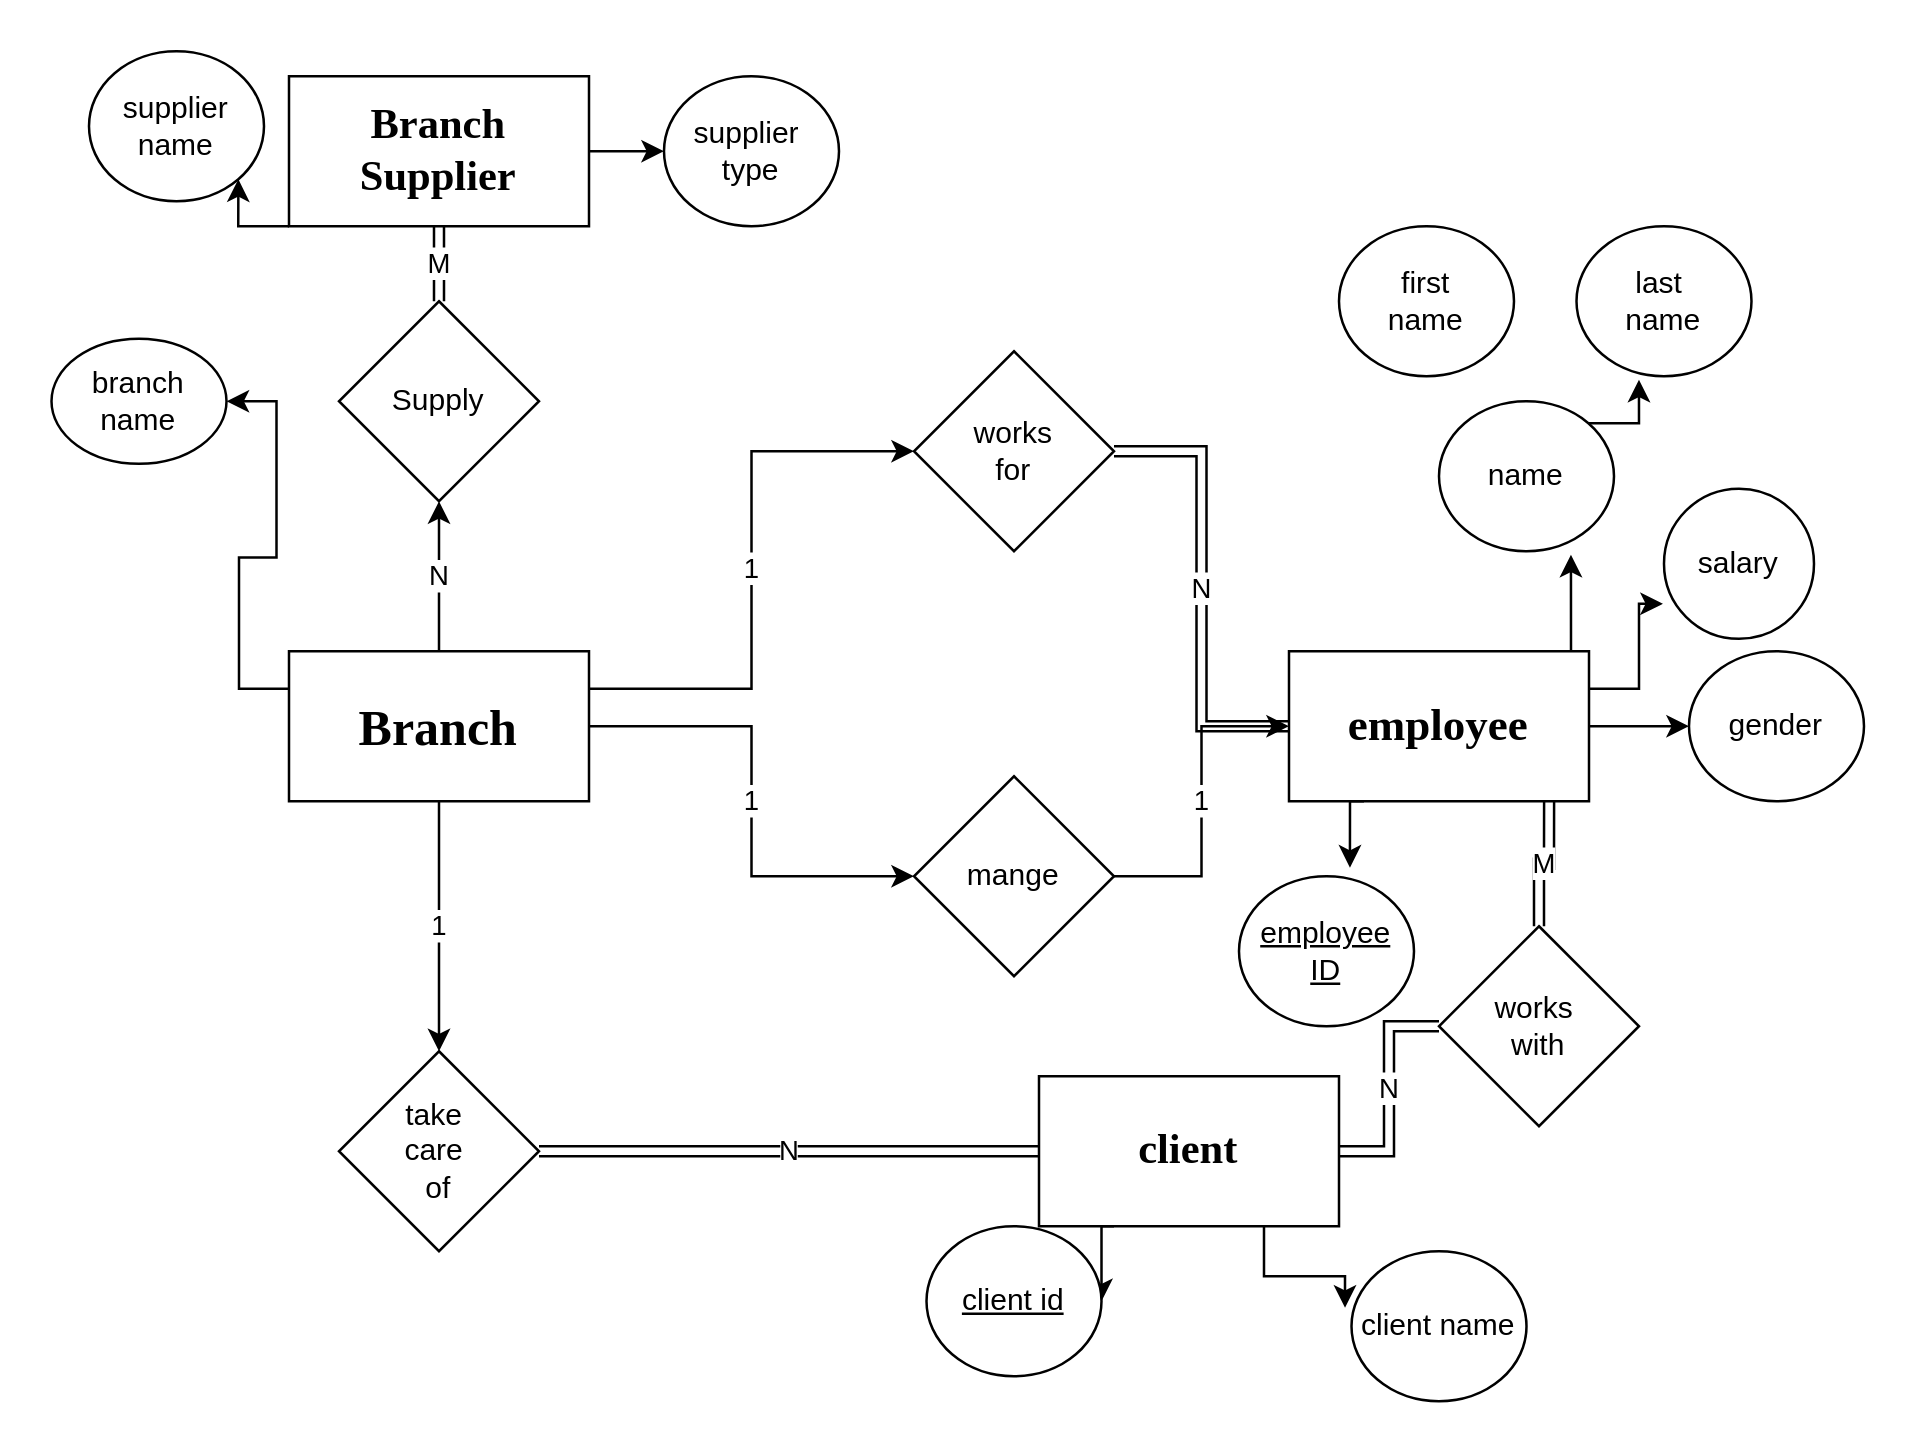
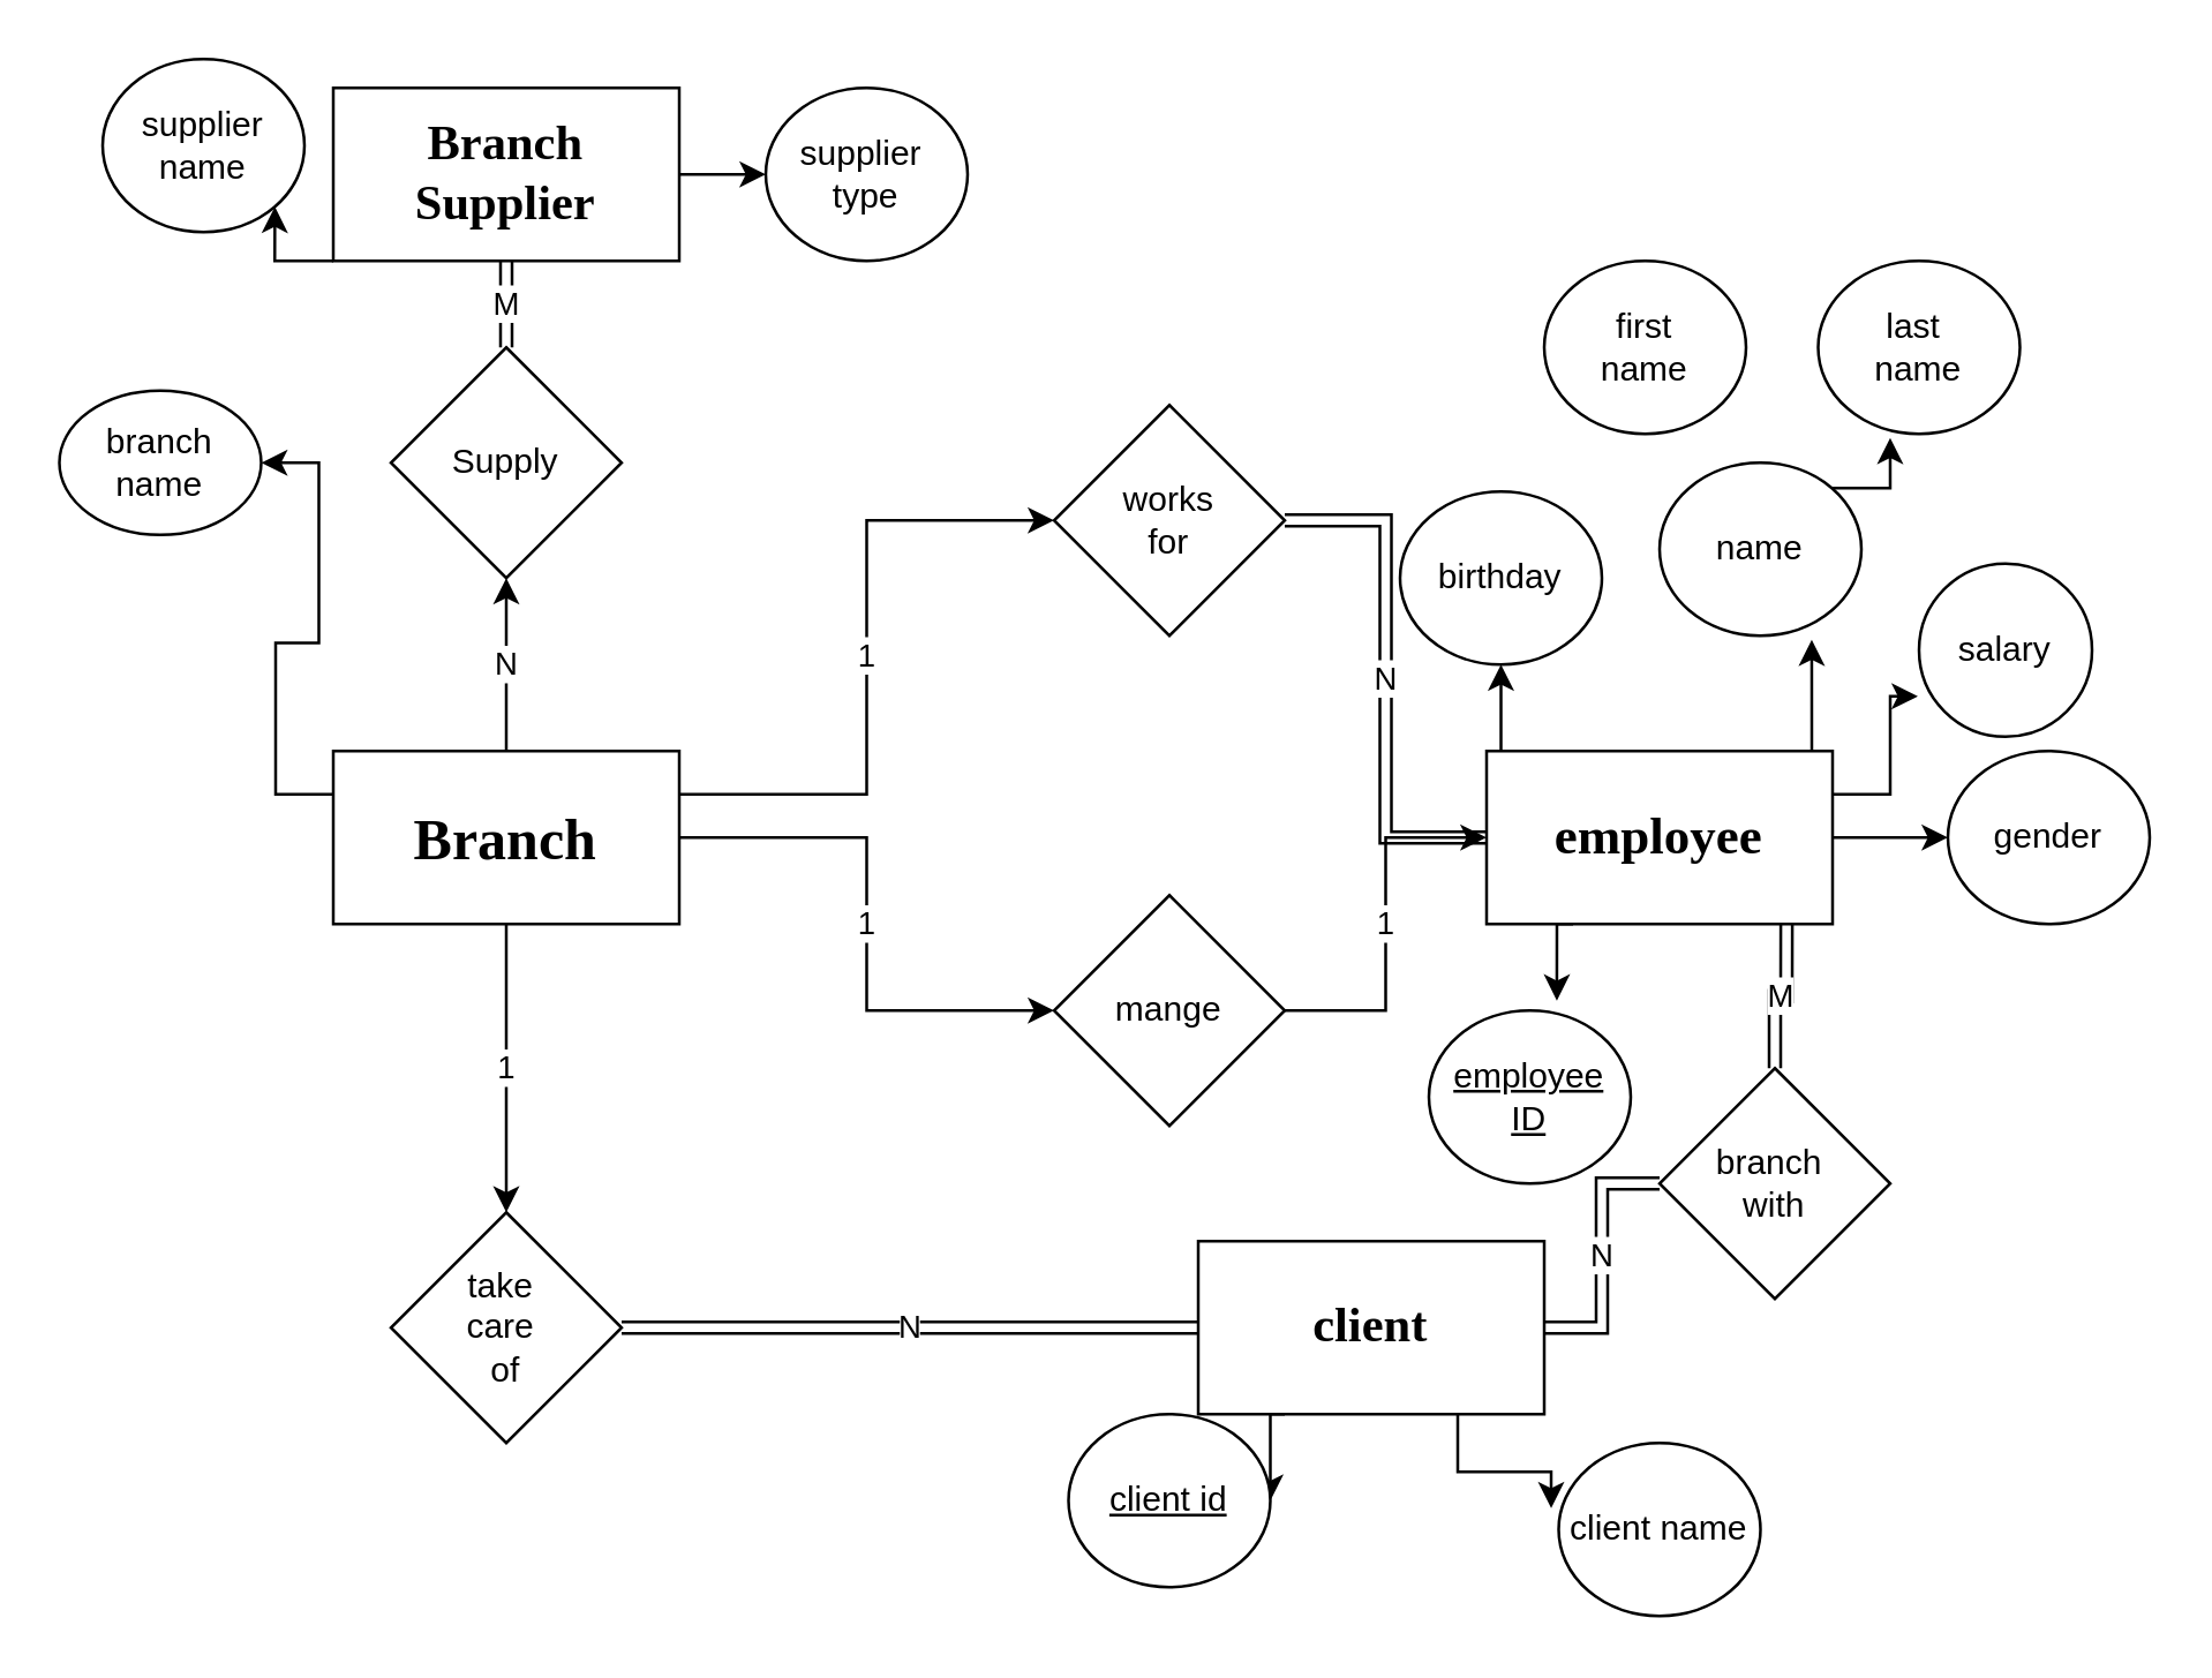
  <mxCell id="0" />
  <mxCell id="1" parent="0" />
  <mxCell id="2" value="N" style="edgeStyle=orthogonalEdgeStyle;rounded=0;orthogonalLoop=1;jettySize=auto;html=1;exitX=0.5;exitY=0;exitDx=0;exitDy=0;" edge="1" parent="1" source="7" target="9"><mxGeometry relative="1" as="geometry" /></mxCell>
  <mxCell id="3" style="edgeStyle=orthogonalEdgeStyle;rounded=0;orthogonalLoop=1;jettySize=auto;html=1;exitX=0;exitY=0.25;exitDx=0;exitDy=0;entryX=1;entryY=0.5;entryDx=0;entryDy=0;" edge="1" parent="1" source="7" target="13"><mxGeometry relative="1" as="geometry" /></mxCell>
  <mxCell id="4" value="1" style="edgeStyle=orthogonalEdgeStyle;rounded=0;orthogonalLoop=1;jettySize=auto;html=1;exitX=0.5;exitY=1;exitDx=0;exitDy=0;" edge="1" parent="1" source="7" target="21"><mxGeometry relative="1" as="geometry" /></mxCell>
  <mxCell id="5" value="1" style="edgeStyle=orthogonalEdgeStyle;rounded=0;orthogonalLoop=1;jettySize=auto;html=1;exitX=1;exitY=0.25;exitDx=0;exitDy=0;entryX=0;entryY=0.5;entryDx=0;entryDy=0;" edge="1" parent="1" source="7" target="17"><mxGeometry relative="1" as="geometry" /></mxCell>
  <mxCell id="6" value="1" style="edgeStyle=orthogonalEdgeStyle;rounded=0;orthogonalLoop=1;jettySize=auto;html=1;exitX=1;exitY=0.5;exitDx=0;exitDy=0;" edge="1" parent="1" source="7" target="15"><mxGeometry relative="1" as="geometry" /></mxCell>
  <mxCell id="7" value="&lt;b&gt;&lt;font style=&quot;font-size: 20px&quot; face=&quot;Times New Roman&quot;&gt;Branch&lt;/font&gt;&lt;/b&gt;" style="rounded=0;whiteSpace=wrap;html=1;" vertex="1" parent="1"><mxGeometry x="115" y="260" width="120" height="60" as="geometry" /></mxCell>
  <mxCell id="8" value="M" style="edgeStyle=orthogonalEdgeStyle;rounded=0;orthogonalLoop=1;jettySize=auto;html=1;exitX=0.5;exitY=0;exitDx=0;exitDy=0;entryX=0.5;entryY=1;entryDx=0;entryDy=0;shape=link;" edge="1" parent="1" source="9" target="12"><mxGeometry relative="1" as="geometry" /></mxCell>
  <mxCell id="9" value="Supply" style="rhombus;whiteSpace=wrap;html=1;" vertex="1" parent="1"><mxGeometry x="135" y="120" width="80" height="80" as="geometry" /></mxCell>
  <mxCell id="10" style="edgeStyle=orthogonalEdgeStyle;rounded=0;orthogonalLoop=1;jettySize=auto;html=1;exitX=0;exitY=1;exitDx=0;exitDy=0;entryX=1;entryY=1;entryDx=0;entryDy=0;" edge="1" parent="1" source="12" target="19"><mxGeometry relative="1" as="geometry" /></mxCell>
  <mxCell id="11" style="edgeStyle=orthogonalEdgeStyle;rounded=0;orthogonalLoop=1;jettySize=auto;html=1;exitX=1;exitY=0.5;exitDx=0;exitDy=0;" edge="1" parent="1" source="12" target="18"><mxGeometry relative="1" as="geometry" /></mxCell>
  <mxCell id="12" value="&lt;b&gt;&lt;font style=&quot;font-size: 17px&quot; face=&quot;Times New Roman&quot;&gt;Branch Supplier&lt;/font&gt;&lt;/b&gt;" style="rounded=0;whiteSpace=wrap;html=1;" vertex="1" parent="1"><mxGeometry x="115" y="30" width="120" height="60" as="geometry" /></mxCell>
  <mxCell id="13" value="branch&lt;br&gt;name" style="ellipse;whiteSpace=wrap;html=1;" vertex="1" parent="1"><mxGeometry x="20" y="135" width="70" height="50" as="geometry" /></mxCell>
  <mxCell id="14" value="1" style="edgeStyle=orthogonalEdgeStyle;rounded=0;orthogonalLoop=1;jettySize=auto;html=1;exitX=1;exitY=0.5;exitDx=0;exitDy=0;entryX=0;entryY=0.5;entryDx=0;entryDy=0;" edge="1" parent="1" source="15" target="33"><mxGeometry relative="1" as="geometry" /></mxCell>
  <mxCell id="15" value="mange" style="rhombus;whiteSpace=wrap;html=1;" vertex="1" parent="1"><mxGeometry x="365" y="310" width="80" height="80" as="geometry" /></mxCell>
  <mxCell id="16" value="N" style="edgeStyle=orthogonalEdgeStyle;rounded=0;orthogonalLoop=1;jettySize=auto;html=1;exitX=1;exitY=0.5;exitDx=0;exitDy=0;entryX=0;entryY=0.5;entryDx=0;entryDy=0;shape=link;" edge="1" parent="1" source="17" target="33"><mxGeometry relative="1" as="geometry" /></mxCell>
  <mxCell id="17" value="works&lt;br&gt;for" style="rhombus;whiteSpace=wrap;html=1;" vertex="1" parent="1"><mxGeometry x="365" y="140" width="80" height="80" as="geometry" /></mxCell>
  <mxCell id="18" value="supplier&amp;nbsp;&lt;br&gt;type" style="ellipse;whiteSpace=wrap;html=1;" vertex="1" parent="1"><mxGeometry x="265" y="30" width="70" height="60" as="geometry" /></mxCell>
  <mxCell id="19" value="supplier&lt;br&gt;name" style="ellipse;whiteSpace=wrap;html=1;" vertex="1" parent="1"><mxGeometry y="20" width="70" height="60" as="geometry" x="35" /></mxCell>
  <mxCell id="20" value="N" style="edgeStyle=orthogonalEdgeStyle;rounded=0;orthogonalLoop=1;jettySize=auto;html=1;exitX=1;exitY=0.5;exitDx=0;exitDy=0;entryX=0;entryY=0.5;entryDx=0;entryDy=0;shape=link;" edge="1" parent="1" source="21" target="25"><mxGeometry relative="1" as="geometry" /></mxCell>
  <mxCell id="21" value="take&amp;nbsp;&lt;br&gt;care&amp;nbsp;&lt;br&gt;of" style="rhombus;whiteSpace=wrap;html=1;" vertex="1" parent="1"><mxGeometry x="135" y="420" width="80" height="80" as="geometry" /></mxCell>
  <mxCell id="22" style="edgeStyle=orthogonalEdgeStyle;rounded=0;orthogonalLoop=1;jettySize=auto;html=1;exitX=0.25;exitY=1;exitDx=0;exitDy=0;entryX=1;entryY=0.5;entryDx=0;entryDy=0;" edge="1" parent="1" source="25" target="34"><mxGeometry relative="1" as="geometry" /></mxCell>
  <mxCell id="23" style="edgeStyle=orthogonalEdgeStyle;rounded=0;orthogonalLoop=1;jettySize=auto;html=1;exitX=0.75;exitY=1;exitDx=0;exitDy=0;entryX=-0.037;entryY=0.377;entryDx=0;entryDy=0;entryPerimeter=0;" edge="1" parent="1" source="25" target="35"><mxGeometry relative="1" as="geometry" /></mxCell>
  <mxCell id="24" value="N" style="edgeStyle=orthogonalEdgeStyle;rounded=0;orthogonalLoop=1;jettySize=auto;html=1;exitX=1;exitY=0.5;exitDx=0;exitDy=0;shape=link;" edge="1" parent="1" source="25" target="27"><mxGeometry relative="1" as="geometry" /></mxCell>
  <mxCell id="25" value="&lt;font style=&quot;font-size: 17px&quot; face=&quot;Times New Roman&quot;&gt;&lt;b&gt;client&lt;/b&gt;&lt;/font&gt;" style="rounded=0;whiteSpace=wrap;html=1;" vertex="1" parent="1"><mxGeometry x="415" y="430" width="120" height="60" as="geometry" /></mxCell>
  <mxCell id="26" value="M" style="edgeStyle=orthogonalEdgeStyle;rounded=0;orthogonalLoop=1;jettySize=auto;html=1;exitX=0.5;exitY=0;exitDx=0;exitDy=0;entryX=0.867;entryY=1.003;entryDx=0;entryDy=0;entryPerimeter=0;shape=link;" edge="1" parent="1" source="27" target="33"><mxGeometry relative="1" as="geometry" /></mxCell>
- <mxCell id="27" value="works&amp;nbsp;&lt;br&gt;with" style="rhombus;whiteSpace=wrap;html=1;" vertex="1" parent="1"><mxGeometry x="575" y="370" width="80" height="80" as="geometry" /></mxCell>
+ <mxCell id="27" value="branch&amp;nbsp;&lt;br&gt;with" style="rhombus;whiteSpace=wrap;html=1;" vertex="1" parent="1"><mxGeometry x="575" y="370" width="80" height="80" as="geometry" /></mxCell>
  <mxCell id="28" style="edgeStyle=orthogonalEdgeStyle;rounded=0;orthogonalLoop=1;jettySize=auto;html=1;exitX=1;exitY=0;exitDx=0;exitDy=0;entryX=0.754;entryY=1.023;entryDx=0;entryDy=0;entryPerimeter=0;" edge="1" parent="1" source="33" target="42"><mxGeometry relative="1" as="geometry" /></mxCell>
+ <mxCell id="29" style="edgeStyle=orthogonalEdgeStyle;rounded=0;orthogonalLoop=1;jettySize=auto;html=1;exitX=0;exitY=0;exitDx=0;exitDy=0;entryX=0.5;entryY=1;entryDx=0;entryDy=0;" edge="1" parent="1" source="33" target="43"><mxGeometry relative="1" as="geometry" /></mxCell>
  <mxCell id="30" style="edgeStyle=orthogonalEdgeStyle;rounded=0;orthogonalLoop=1;jettySize=auto;html=1;exitX=0.25;exitY=1;exitDx=0;exitDy=0;entryX=0.634;entryY=-0.057;entryDx=0;entryDy=0;entryPerimeter=0;" edge="1" parent="1" source="33" target="39"><mxGeometry relative="1" as="geometry" /></mxCell>
  <mxCell id="31" style="edgeStyle=orthogonalEdgeStyle;rounded=0;orthogonalLoop=1;jettySize=auto;html=1;exitX=1;exitY=0.5;exitDx=0;exitDy=0;entryX=0;entryY=0.5;entryDx=0;entryDy=0;" edge="1" parent="1" source="33" target="37"><mxGeometry relative="1" as="geometry" /></mxCell>
  <mxCell id="32" style="edgeStyle=orthogonalEdgeStyle;rounded=0;orthogonalLoop=1;jettySize=auto;html=1;exitX=1;exitY=0.25;exitDx=0;exitDy=0;entryX=-0.007;entryY=0.767;entryDx=0;entryDy=0;entryPerimeter=0;" edge="1" parent="1" source="33" target="36"><mxGeometry relative="1" as="geometry" /></mxCell>
  <mxCell id="33" value="&lt;b&gt;&lt;font face=&quot;Times New Roman&quot; style=&quot;font-size: 18px&quot;&gt;employee&lt;/font&gt;&lt;/b&gt;" style="rounded=0;whiteSpace=wrap;html=1;" vertex="1" parent="1"><mxGeometry x="515" y="260" width="120" height="60" as="geometry" /></mxCell>
  <mxCell id="34" value="&lt;u&gt;client id&lt;/u&gt;" style="ellipse;whiteSpace=wrap;html=1;" vertex="1" parent="1"><mxGeometry x="370" y="490" width="70" height="60" as="geometry" /></mxCell>
  <mxCell id="35" value="client name" style="ellipse;whiteSpace=wrap;html=1;" vertex="1" parent="1"><mxGeometry x="540" y="500" width="70" height="60" as="geometry" /></mxCell>
  <mxCell id="36" value="salary" style="ellipse;whiteSpace=wrap;html=1;" vertex="1" parent="1"><mxGeometry x="665" y="195" width="60" height="60" as="geometry" /></mxCell>
  <mxCell id="37" value="gender" style="ellipse;whiteSpace=wrap;html=1;" vertex="1" parent="1"><mxGeometry x="675" y="260" width="70" height="60" as="geometry" /></mxCell>
  <mxCell id="38" value="first&lt;br&gt;name" style="ellipse;whiteSpace=wrap;html=1;" vertex="1" parent="1"><mxGeometry x="535" y="90" width="70" height="60" as="geometry" /></mxCell>
  <mxCell id="39" value="&lt;u&gt;employee&lt;br&gt;ID&lt;/u&gt;" style="ellipse;whiteSpace=wrap;html=1;" vertex="1" parent="1"><mxGeometry x="495" y="350" width="70" height="60" as="geometry" /></mxCell>
  <mxCell id="40" value="last&amp;nbsp;&lt;br&gt;name" style="ellipse;whiteSpace=wrap;html=1;" vertex="1" parent="1"><mxGeometry x="630" y="90" width="70" height="60" as="geometry" /></mxCell>
  <mxCell id="41" style="edgeStyle=orthogonalEdgeStyle;rounded=0;orthogonalLoop=1;jettySize=auto;html=1;exitX=1;exitY=0;exitDx=0;exitDy=0;entryX=0.357;entryY=1.023;entryDx=0;entryDy=0;entryPerimeter=0;" edge="1" parent="1" source="42" target="40"><mxGeometry relative="1" as="geometry" /></mxCell>
  <mxCell id="42" value="name" style="ellipse;whiteSpace=wrap;html=1;" vertex="1" parent="1"><mxGeometry x="575" y="160" width="70" height="60" as="geometry" /></mxCell>
+ <mxCell id="43" value="birthday" style="ellipse;whiteSpace=wrap;html=1;" vertex="1" parent="1"><mxGeometry x="485" y="170" width="70" height="60" as="geometry" /></mxCell>
